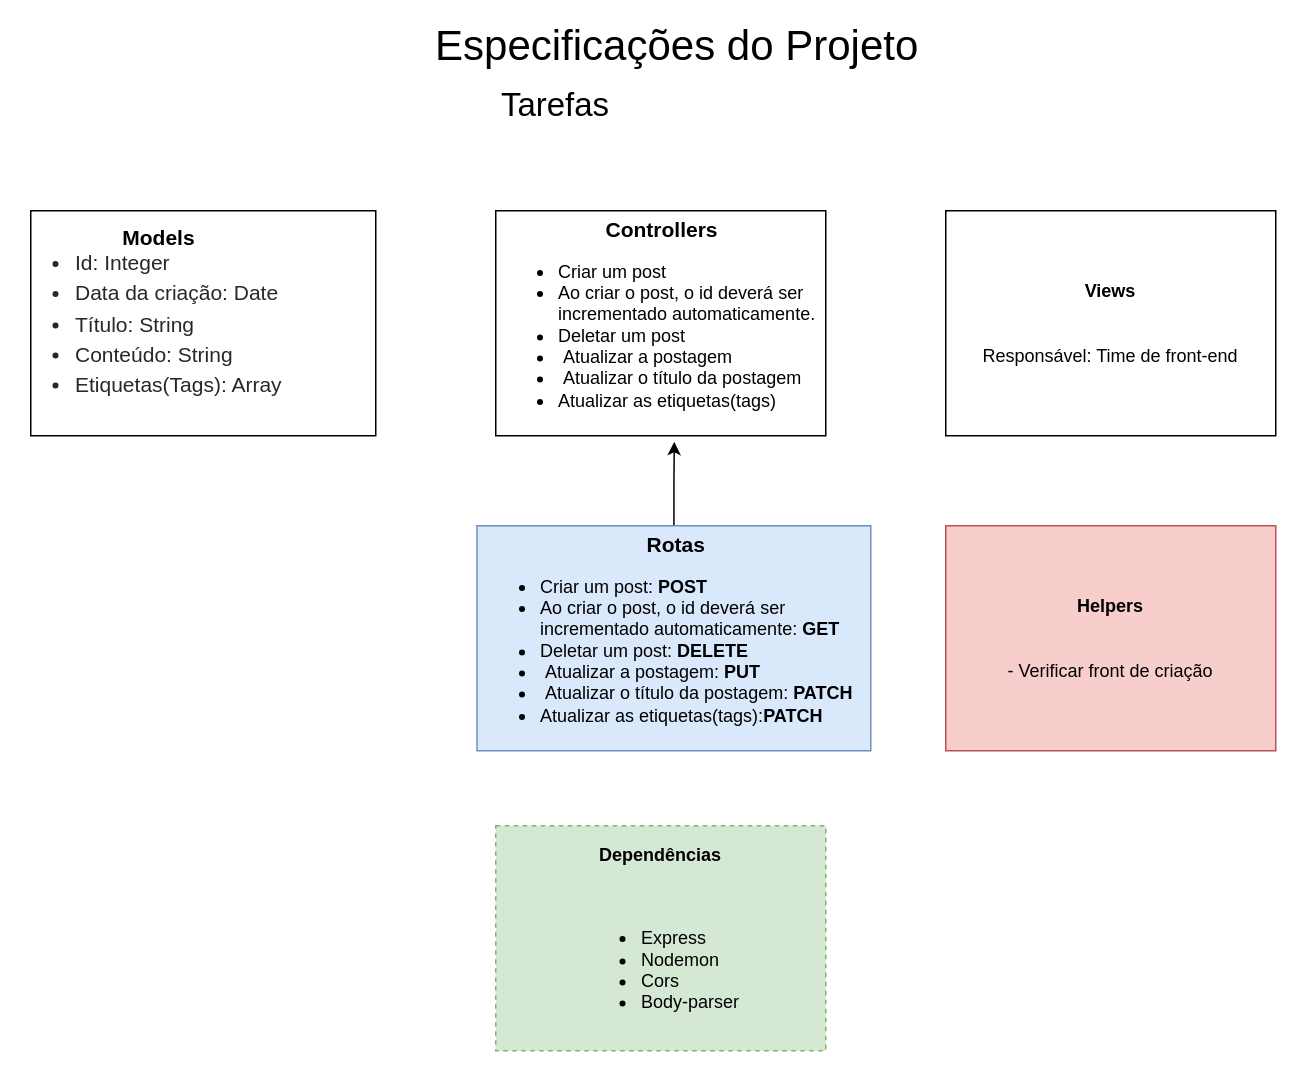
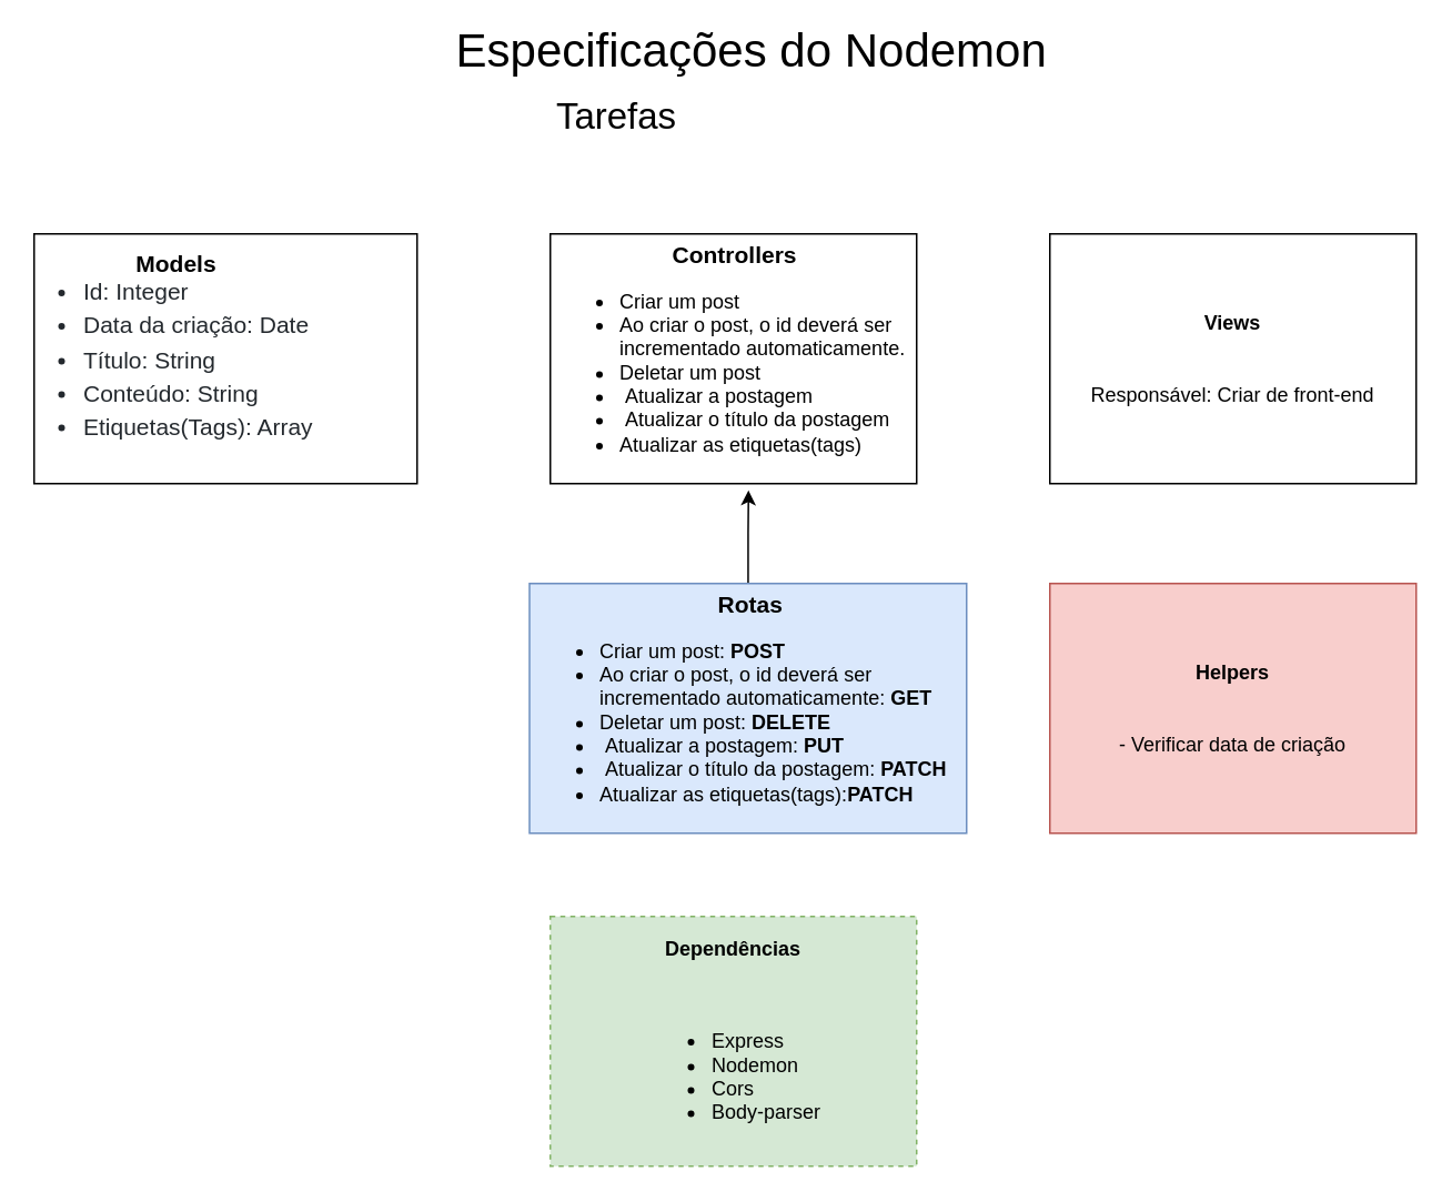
  <mxCell id="0" />
  <mxCell id="1" parent="0" />
- <mxCell id="2" value="&lt;font style=&quot;font-size: 28px&quot;&gt;Especificações do Projeto&amp;nbsp;&lt;/font&gt;" style="text;html=1;strokeColor=none;fillColor=none;align=center;verticalAlign=middle;whiteSpace=wrap;rounded=0;strokeWidth=1;" vertex="1" parent="1"><mxGeometry x="260" y="20" width="390" height="20" as="geometry" /></mxCell>
+ <mxCell id="2" value="&lt;font style=&quot;font-size: 28px&quot;&gt;Especificações do Nodemon&amp;nbsp;&lt;/font&gt;" style="text;html=1;strokeColor=none;fillColor=none;align=center;verticalAlign=middle;whiteSpace=wrap;rounded=0;strokeWidth=1;" vertex="1" parent="1"><mxGeometry x="260" y="20" width="390" height="20" as="geometry" /></mxCell>
  <mxCell id="3" value="&lt;font style=&quot;font-size: 22px&quot;&gt;Tarefas&lt;/font&gt;" style="text;html=1;strokeColor=none;fillColor=none;align=center;verticalAlign=middle;whiteSpace=wrap;rounded=0;" vertex="1" parent="1"><mxGeometry x="350" y="60" width="40" height="20" as="geometry" /></mxCell>
  <mxCell id="4" value="&lt;div style=&quot;text-align: center; font-size: 14px;&quot;&gt;&lt;span style=&quot;font-size: 14px;&quot;&gt;&lt;b style=&quot;font-size: 14px;&quot;&gt;Models&lt;/b&gt;&lt;/span&gt;&lt;/div&gt;&lt;ul style=&quot;box-sizing: border-box; padding-left: 2em; margin-top: 0px; margin-bottom: 16px; color: rgb(36, 41, 46); background-color: rgb(255, 255, 255); font-size: 14px;&quot;&gt;&lt;li style=&quot;box-sizing: border-box; font-size: 14px;&quot;&gt;&lt;font style=&quot;font-size: 14px;&quot;&gt;Id: Integer&amp;nbsp;&lt;/font&gt;&lt;/li&gt;&lt;li style=&quot;box-sizing: border-box; margin-top: 0.25em; font-size: 14px;&quot;&gt;&lt;font style=&quot;font-size: 14px;&quot;&gt;Data da criação: Date&amp;nbsp;&lt;/font&gt;&lt;/li&gt;&lt;li style=&quot;box-sizing: border-box; margin-top: 0.25em; font-size: 14px;&quot;&gt;&lt;font style=&quot;font-size: 14px;&quot;&gt;Título: String&lt;/font&gt;&lt;/li&gt;&lt;li style=&quot;box-sizing: border-box; margin-top: 0.25em; font-size: 14px;&quot;&gt;&lt;font style=&quot;font-size: 14px;&quot;&gt;Conteúdo: String&lt;/font&gt;&lt;/li&gt;&lt;li style=&quot;box-sizing: border-box; margin-top: 0.25em; font-size: 14px;&quot;&gt;&lt;font style=&quot;font-size: 14px;&quot;&gt;Etiquetas(Tags): Array&lt;/font&gt;&lt;/li&gt;&lt;/ul&gt;" style="rounded=0;whiteSpace=wrap;html=1;strokeWidth=1;align=left;fontSize=14;" vertex="1" parent="1"><mxGeometry x="20" y="140" width="230" height="150" as="geometry" /></mxCell>
  <mxCell id="5" value="&lt;div style=&quot;text-align: center&quot;&gt;&lt;span style=&quot;font-size: 14px&quot;&gt;&lt;b&gt;Controllers&lt;/b&gt;&lt;/span&gt;&lt;/div&gt;&lt;ul&gt;&lt;li&gt;&lt;span&gt;Criar um post&lt;/span&gt;&lt;/li&gt;&lt;li&gt;&lt;span&gt;Ao criar o post, o&amp;nbsp;&lt;/span&gt;&lt;span style=&quot;box-sizing: border-box&quot;&gt;id&lt;/span&gt;&lt;span&gt;&amp;nbsp;deverá ser incrementado automaticamente.&lt;/span&gt;&lt;/li&gt;&lt;li&gt;&lt;span&gt;Deletar um post&amp;nbsp;&lt;/span&gt;&lt;/li&gt;&lt;li&gt;&lt;span&gt;&amp;nbsp;&lt;/span&gt;&lt;span&gt;Atualizar a postagem&lt;/span&gt;&lt;/li&gt;&lt;li&gt;&lt;span&gt;&amp;nbsp;&lt;/span&gt;&lt;span&gt;Atualizar o título da postagem&lt;/span&gt;&lt;/li&gt;&lt;li&gt;&lt;span&gt;Atualizar as etiquetas(tags)&lt;/span&gt;&lt;/li&gt;&lt;/ul&gt;" style="rounded=0;whiteSpace=wrap;html=1;strokeWidth=1;align=left;" vertex="1" parent="1"><mxGeometry x="330" y="140" width="220" height="150" as="geometry" /></mxCell>
- <mxCell id="6" value="&lt;b&gt;Views&lt;br&gt;&lt;/b&gt;&lt;br&gt;&lt;br&gt;Responsável: Time de front-end" style="rounded=0;whiteSpace=wrap;html=1;strokeWidth=1;" vertex="1" parent="1"><mxGeometry x="630" y="140" width="220" height="150" as="geometry" /></mxCell>
- <mxCell id="7" value="&lt;b&gt;Helpers&lt;br&gt;&lt;/b&gt;&lt;br&gt;&lt;br&gt;- Verificar front de criação" style="rounded=0;whiteSpace=wrap;html=1;strokeWidth=1;fillColor=#f8cecc;strokeColor=#b85450;" vertex="1" parent="1"><mxGeometry x="630" y="350" width="220" height="150" as="geometry" /></mxCell>
+ <mxCell id="6" value="&lt;b&gt;Views&lt;br&gt;&lt;/b&gt;&lt;br&gt;&lt;br&gt;Responsável: Criar de front-end" style="rounded=0;whiteSpace=wrap;html=1;strokeWidth=1;" vertex="1" parent="1"><mxGeometry x="630" y="140" width="220" height="150" as="geometry" /></mxCell>
+ <mxCell id="7" value="&lt;b&gt;Helpers&lt;br&gt;&lt;/b&gt;&lt;br&gt;&lt;br&gt;- Verificar data de criação" style="rounded=0;whiteSpace=wrap;html=1;strokeWidth=1;fillColor=#f8cecc;strokeColor=#b85450;" vertex="1" parent="1"><mxGeometry x="630" y="350" width="220" height="150" as="geometry" /></mxCell>
  <mxCell id="8" value="&lt;b&gt;Dependências&lt;br&gt;&lt;/b&gt;&lt;br&gt;&lt;div style=&quot;text-align: left&quot;&gt;&lt;br&gt;&lt;/div&gt;&lt;ul&gt;&lt;li style=&quot;text-align: left&quot;&gt;Express&lt;/li&gt;&lt;li style=&quot;text-align: left&quot;&gt;Nodemon&lt;/li&gt;&lt;li style=&quot;text-align: left&quot;&gt;Cors&lt;/li&gt;&lt;li style=&quot;text-align: left&quot;&gt;Body-parser&lt;/li&gt;&lt;/ul&gt;" style="rounded=0;whiteSpace=wrap;html=1;strokeWidth=1;fillColor=#d5e8d4;strokeColor=#82b366;dashed=1;" vertex="1" parent="1"><mxGeometry x="330" y="550" width="220" height="150" as="geometry" /></mxCell>
  <mxCell id="9" style="edgeStyle=orthogonalEdgeStyle;rounded=0;orthogonalLoop=1;jettySize=auto;html=1;entryX=0.541;entryY=1.027;entryDx=0;entryDy=0;entryPerimeter=0;" edge="1" parent="1" source="10" target="5"><mxGeometry relative="1" as="geometry" /></mxCell>
  <mxCell id="10" value="&lt;div style=&quot;text-align: center&quot;&gt;&lt;span style=&quot;font-size: 14px&quot;&gt;&lt;b&gt;Rotas&lt;/b&gt;&lt;/span&gt;&lt;/div&gt;&lt;ul&gt;&lt;li&gt;Criar um post: &lt;b&gt;POST&lt;/b&gt;&amp;nbsp;&lt;/li&gt;&lt;li&gt;Ao criar o post, o&amp;nbsp;&lt;span style=&quot;box-sizing: border-box&quot;&gt;id&lt;/span&gt;&amp;nbsp;deverá ser incrementado automaticamente: &lt;b&gt;GET&lt;/b&gt;&lt;/li&gt;&lt;li&gt;Deletar um post: &lt;b&gt;DELETE&lt;/b&gt;&amp;nbsp;&lt;/li&gt;&lt;li&gt;&amp;nbsp;Atualizar a postagem: &lt;b&gt;PUT&lt;/b&gt;&lt;/li&gt;&lt;li&gt;&amp;nbsp;Atualizar o título da postagem: &lt;b&gt;PATCH&lt;/b&gt;&lt;/li&gt;&lt;li&gt;&lt;span&gt;Atualizar as etiquetas(tags):&lt;/span&gt;&lt;b&gt;PATCH&lt;/b&gt;&lt;/li&gt;&lt;/ul&gt;" style="rounded=0;whiteSpace=wrap;html=1;strokeWidth=1;align=left;fillColor=#dae8fc;strokeColor=#6c8ebf;" vertex="1" parent="1"><mxGeometry x="317.5" y="350" width="262.5" height="150" as="geometry" /></mxCell>
